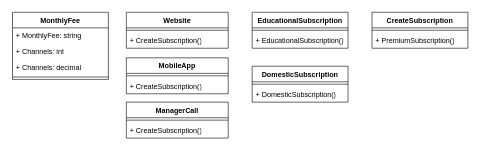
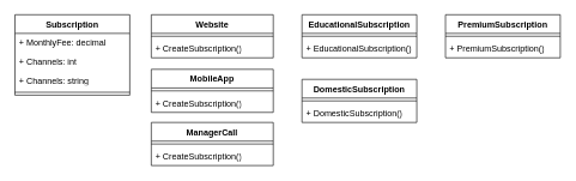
  <mxCell id="0" />
  <mxCell id="1" parent="0" />
  <mxCell id="2" value="DomesticSubscription" style="swimlane;fontStyle=1;align=center;verticalAlign=top;childLayout=stackLayout;horizontal=1;startSize=26;horizontalStack=0;resizeParent=1;resizeParentMax=0;resizeLast=0;collapsible=1;marginBottom=0;whiteSpace=wrap;html=1;" vertex="1" parent="1"><mxGeometry x="420" y="110" width="160" height="60" as="geometry" /></mxCell>
  <mxCell id="3" value="" style="line;strokeWidth=1;fillColor=none;align=left;verticalAlign=middle;spacingTop=-1;spacingLeft=3;spacingRight=3;rotatable=0;labelPosition=right;points=[];portConstraint=eastwest;strokeColor=inherit;" vertex="1" parent="2"><mxGeometry y="26" width="160" height="8" as="geometry" /></mxCell>
  <mxCell id="4" value="&lt;span style=&quot;text-align: center;&quot;&gt;+&lt;/span&gt;&lt;span style=&quot;font-weight: 700; text-align: center;&quot;&gt; &lt;/span&gt;&lt;span style=&quot;text-align: center;&quot;&gt;DomesticSubscription()&lt;/span&gt;" style="text;strokeColor=none;fillColor=none;align=left;verticalAlign=top;spacingLeft=4;spacingRight=4;overflow=hidden;rotatable=0;points=[[0,0.5],[1,0.5]];portConstraint=eastwest;whiteSpace=wrap;html=1;" vertex="1" parent="2"><mxGeometry y="34" width="160" height="26" as="geometry" /></mxCell>
- <mxCell id="5" value="MonthlyFee" style="swimlane;fontStyle=1;align=center;verticalAlign=top;childLayout=stackLayout;horizontal=1;startSize=26;horizontalStack=0;resizeParent=1;resizeParentMax=0;resizeLast=0;collapsible=1;marginBottom=0;whiteSpace=wrap;html=1;" vertex="1" parent="1"><mxGeometry x="20" y="20" width="160" height="112" as="geometry" /></mxCell>
- <mxCell id="6" value="+ MonthlyFee: string" style="text;strokeColor=none;fillColor=none;align=left;verticalAlign=top;spacingLeft=4;spacingRight=4;overflow=hidden;rotatable=0;points=[[0,0.5],[1,0.5]];portConstraint=eastwest;whiteSpace=wrap;html=1;" vertex="1" parent="5"><mxGeometry y="26" width="160" height="26" as="geometry" /></mxCell>
+ <mxCell id="5" value="Subscription" style="swimlane;fontStyle=1;align=center;verticalAlign=top;childLayout=stackLayout;horizontal=1;startSize=26;horizontalStack=0;resizeParent=1;resizeParentMax=0;resizeLast=0;collapsible=1;marginBottom=0;whiteSpace=wrap;html=1;" vertex="1" parent="1"><mxGeometry x="20" y="20" width="160" height="112" as="geometry" /></mxCell>
+ <mxCell id="6" value="+ MonthlyFee: decimal" style="text;strokeColor=none;fillColor=none;align=left;verticalAlign=top;spacingLeft=4;spacingRight=4;overflow=hidden;rotatable=0;points=[[0,0.5],[1,0.5]];portConstraint=eastwest;whiteSpace=wrap;html=1;" vertex="1" parent="5"><mxGeometry y="26" width="160" height="26" as="geometry" /></mxCell>
  <mxCell id="7" value="+ Channels: int" style="text;strokeColor=none;fillColor=none;align=left;verticalAlign=top;spacingLeft=4;spacingRight=4;overflow=hidden;rotatable=0;points=[[0,0.5],[1,0.5]];portConstraint=eastwest;whiteSpace=wrap;html=1;" vertex="1" parent="5"><mxGeometry y="52" width="160" height="26" as="geometry" /></mxCell>
- <mxCell id="8" value="+ Channels: decimal" style="text;strokeColor=none;fillColor=none;align=left;verticalAlign=top;spacingLeft=4;spacingRight=4;overflow=hidden;rotatable=0;points=[[0,0.5],[1,0.5]];portConstraint=eastwest;whiteSpace=wrap;html=1;" vertex="1" parent="5"><mxGeometry y="78" width="160" height="26" as="geometry" /></mxCell>
+ <mxCell id="8" value="+ Channels: string" style="text;strokeColor=none;fillColor=none;align=left;verticalAlign=top;spacingLeft=4;spacingRight=4;overflow=hidden;rotatable=0;points=[[0,0.5],[1,0.5]];portConstraint=eastwest;whiteSpace=wrap;html=1;" vertex="1" parent="5"><mxGeometry y="78" width="160" height="26" as="geometry" /></mxCell>
  <mxCell id="9" value="" style="line;strokeWidth=1;fillColor=none;align=left;verticalAlign=middle;spacingTop=-1;spacingLeft=3;spacingRight=3;rotatable=0;labelPosition=right;points=[];portConstraint=eastwest;strokeColor=inherit;" vertex="1" parent="5"><mxGeometry y="104" width="160" height="8" as="geometry" /></mxCell>
  <mxCell id="10" value="EducationalSubscription" style="swimlane;fontStyle=1;align=center;verticalAlign=top;childLayout=stackLayout;horizontal=1;startSize=26;horizontalStack=0;resizeParent=1;resizeParentMax=0;resizeLast=0;collapsible=1;marginBottom=0;whiteSpace=wrap;html=1;" vertex="1" parent="1"><mxGeometry x="420" y="20" width="160" height="60" as="geometry" /></mxCell>
  <mxCell id="11" value="" style="line;strokeWidth=1;fillColor=none;align=left;verticalAlign=middle;spacingTop=-1;spacingLeft=3;spacingRight=3;rotatable=0;labelPosition=right;points=[];portConstraint=eastwest;strokeColor=inherit;" vertex="1" parent="10"><mxGeometry y="26" width="160" height="8" as="geometry" /></mxCell>
  <mxCell id="12" value="+&amp;nbsp;&lt;span style=&quot;text-align: center;&quot;&gt;EducationalSubscription()&lt;/span&gt;" style="text;strokeColor=none;fillColor=none;align=left;verticalAlign=top;spacingLeft=4;spacingRight=4;overflow=hidden;rotatable=0;points=[[0,0.5],[1,0.5]];portConstraint=eastwest;whiteSpace=wrap;html=1;" vertex="1" parent="10"><mxGeometry y="34" width="160" height="26" as="geometry" /></mxCell>
- <mxCell id="13" value="CreateSubscription" style="swimlane;fontStyle=1;align=center;verticalAlign=top;childLayout=stackLayout;horizontal=1;startSize=26;horizontalStack=0;resizeParent=1;resizeParentMax=0;resizeLast=0;collapsible=1;marginBottom=0;whiteSpace=wrap;html=1;" vertex="1" parent="1"><mxGeometry x="620" y="20" width="160" height="60" as="geometry" /></mxCell>
+ <mxCell id="13" value="PremiumSubscription" style="swimlane;fontStyle=1;align=center;verticalAlign=top;childLayout=stackLayout;horizontal=1;startSize=26;horizontalStack=0;resizeParent=1;resizeParentMax=0;resizeLast=0;collapsible=1;marginBottom=0;whiteSpace=wrap;html=1;" vertex="1" parent="1"><mxGeometry x="620" y="20" width="160" height="60" as="geometry" /></mxCell>
  <mxCell id="14" value="" style="line;strokeWidth=1;fillColor=none;align=left;verticalAlign=middle;spacingTop=-1;spacingLeft=3;spacingRight=3;rotatable=0;labelPosition=right;points=[];portConstraint=eastwest;strokeColor=inherit;" vertex="1" parent="13"><mxGeometry y="26" width="160" height="8" as="geometry" /></mxCell>
  <mxCell id="15" value="&lt;span style=&quot;text-align: center;&quot;&gt;+ PremiumSubscription()&lt;/span&gt;" style="text;strokeColor=none;fillColor=none;align=left;verticalAlign=top;spacingLeft=4;spacingRight=4;overflow=hidden;rotatable=0;points=[[0,0.5],[1,0.5]];portConstraint=eastwest;whiteSpace=wrap;html=1;" vertex="1" parent="13"><mxGeometry y="34" width="160" height="26" as="geometry" /></mxCell>
  <mxCell id="16" value="Website" style="swimlane;fontStyle=1;align=center;verticalAlign=top;childLayout=stackLayout;horizontal=1;startSize=26;horizontalStack=0;resizeParent=1;resizeParentMax=0;resizeLast=0;collapsible=1;marginBottom=0;whiteSpace=wrap;html=1;" vertex="1" parent="1"><mxGeometry x="210" y="20" width="170" height="60" as="geometry" /></mxCell>
  <mxCell id="17" value="" style="line;strokeWidth=1;fillColor=none;align=left;verticalAlign=middle;spacingTop=-1;spacingLeft=3;spacingRight=3;rotatable=0;labelPosition=right;points=[];portConstraint=eastwest;strokeColor=inherit;" vertex="1" parent="16"><mxGeometry y="26" width="170" height="8" as="geometry" /></mxCell>
  <mxCell id="18" value="+ CreateSubscription()" style="text;strokeColor=none;fillColor=none;align=left;verticalAlign=top;spacingLeft=4;spacingRight=4;overflow=hidden;rotatable=0;points=[[0,0.5],[1,0.5]];portConstraint=eastwest;whiteSpace=wrap;html=1;" vertex="1" parent="16"><mxGeometry y="34" width="170" height="26" as="geometry" /></mxCell>
  <mxCell id="19" value="MobileApp" style="swimlane;fontStyle=1;align=center;verticalAlign=top;childLayout=stackLayout;horizontal=1;startSize=26;horizontalStack=0;resizeParent=1;resizeParentMax=0;resizeLast=0;collapsible=1;marginBottom=0;whiteSpace=wrap;html=1;" vertex="1" parent="1"><mxGeometry x="210" y="96" width="170" height="60" as="geometry" /></mxCell>
  <mxCell id="20" value="" style="line;strokeWidth=1;fillColor=none;align=left;verticalAlign=middle;spacingTop=-1;spacingLeft=3;spacingRight=3;rotatable=0;labelPosition=right;points=[];portConstraint=eastwest;strokeColor=inherit;" vertex="1" parent="19"><mxGeometry y="26" width="170" height="8" as="geometry" /></mxCell>
  <mxCell id="21" value="+ CreateSubscription()" style="text;strokeColor=none;fillColor=none;align=left;verticalAlign=top;spacingLeft=4;spacingRight=4;overflow=hidden;rotatable=0;points=[[0,0.5],[1,0.5]];portConstraint=eastwest;whiteSpace=wrap;html=1;" vertex="1" parent="19"><mxGeometry y="34" width="170" height="26" as="geometry" /></mxCell>
  <mxCell id="22" value="ManagerCall" style="swimlane;fontStyle=1;align=center;verticalAlign=top;childLayout=stackLayout;horizontal=1;startSize=26;horizontalStack=0;resizeParent=1;resizeParentMax=0;resizeLast=0;collapsible=1;marginBottom=0;whiteSpace=wrap;html=1;" vertex="1" parent="1"><mxGeometry x="210" y="170" width="170" height="60" as="geometry" /></mxCell>
  <mxCell id="23" value="" style="line;strokeWidth=1;fillColor=none;align=left;verticalAlign=middle;spacingTop=-1;spacingLeft=3;spacingRight=3;rotatable=0;labelPosition=right;points=[];portConstraint=eastwest;strokeColor=inherit;" vertex="1" parent="22"><mxGeometry y="26" width="170" height="8" as="geometry" /></mxCell>
  <mxCell id="24" value="+ CreateSubscription()" style="text;strokeColor=none;fillColor=none;align=left;verticalAlign=top;spacingLeft=4;spacingRight=4;overflow=hidden;rotatable=0;points=[[0,0.5],[1,0.5]];portConstraint=eastwest;whiteSpace=wrap;html=1;" vertex="1" parent="22"><mxGeometry y="34" width="170" height="26" as="geometry" /></mxCell>
